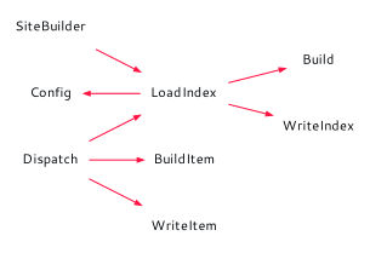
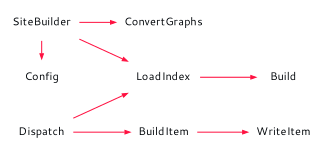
  digraph {
    rankdir=LR
    node [fontcolor="#010509FF" fontname="Segoe UI" fontsize=11 shape=none]
    edge [arrowsize=0.5 color="#FF1040FF"]
    SiteBuilder
    Config
    LoadIndex
+   ConvertGraphs
    Build
-   WriteIndex
    Dispatch
    BuildItem
    WriteItem
    subgraph sub_1 {
      rank=same
      SiteBuilder
      Config
    }
-   LoadIndex -> Config
+   SiteBuilder -> Config
    SiteBuilder -> LoadIndex
+   SiteBuilder -> ConvertGraphs
    LoadIndex -> Build
-   LoadIndex -> WriteIndex
    Dispatch -> LoadIndex
    Dispatch -> BuildItem
-   Dispatch -> WriteItem
+   BuildItem -> WriteItem
  }
